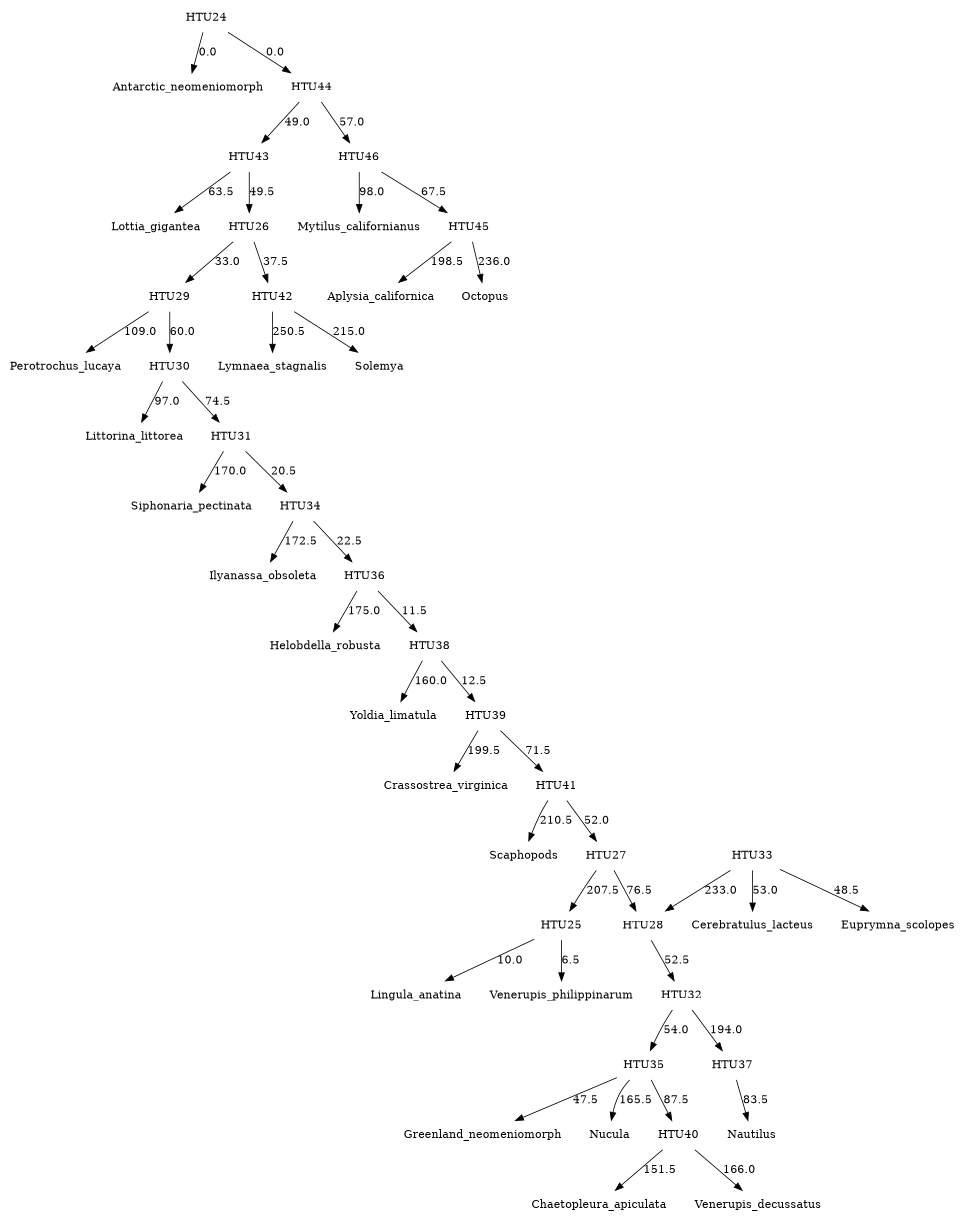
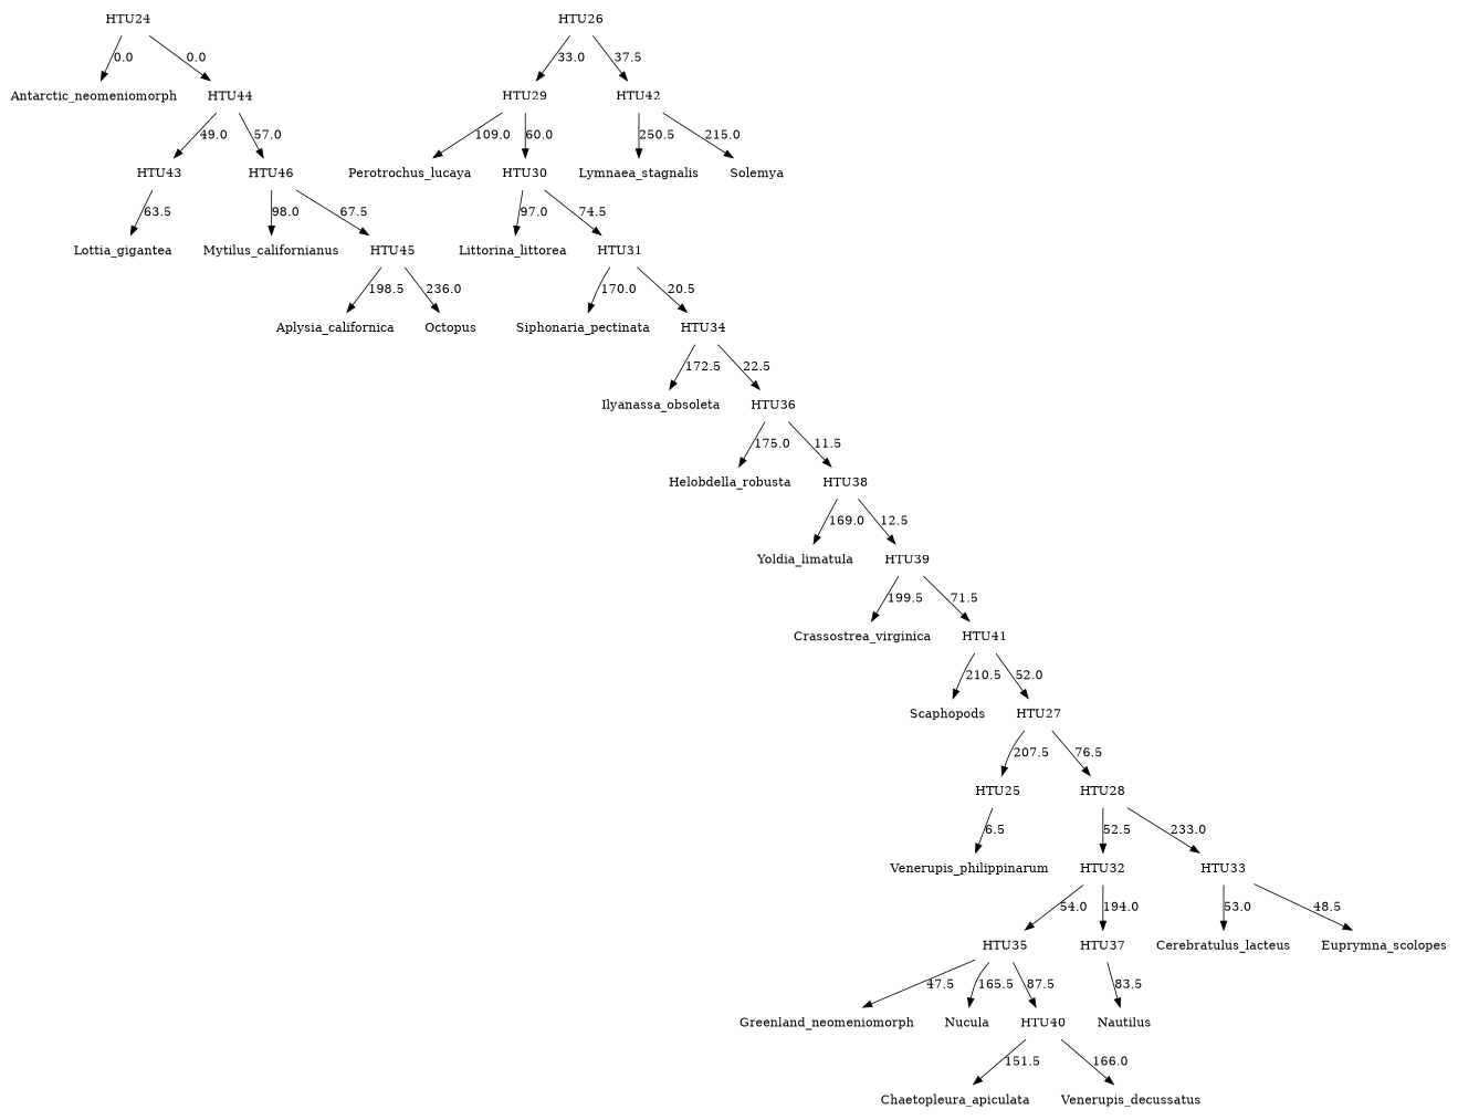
  digraph {
    rankdir=TB
    node [shape=none]
    n1 [label=Antarctic_neomeniomorph]
    n2 [label=Aplysia_californica]
    n3 [label=Cerebratulus_lacteus]
    n4 [label=Chaetopleura_apiculata]
    n5 [label=Crassostrea_virginica]
    n6 [label=Euprymna_scolopes]
    n7 [label=Greenland_neomeniomorph]
    n8 [label=Helobdella_robusta]
    n9 [label=Ilyanassa_obsoleta]
-   n10 [label=Lingula_anatina]
    n11 [label=Littorina_littorea]
    n12 [label=Lottia_gigantea]
    n13 [label=Lymnaea_stagnalis]
    n14 [label=Mytilus_californianus]
    n15 [label=Nautilus]
    n16 [label=Nucula]
    n17 [label=Octopus]
    n18 [label=Perotrochus_lucaya]
    n19 [label=Scaphopods]
    n20 [label=Siphonaria_pectinata]
    n21 [label=Solemya]
    n22 [label=Venerupis_decussatus]
    n23 [label=Venerupis_philippinarum]
    n24 [label=Yoldia_limatula]
    n25 [label=HTU24]
    n26 [label=HTU44]
    n27 [label=HTU43]
    n28 [label=HTU46]
    n29 [label=HTU25]
    n30 [label=HTU26]
    n31 [label=HTU29]
    n32 [label=HTU42]
    n33 [label=HTU30]
    n34 [label=HTU27]
    n35 [label=HTU28]
    n36 [label=HTU32]
    n37 [label=HTU33]
    n38 [label=HTU35]
    n39 [label=HTU37]
    n40 [label=HTU31]
    n41 [label=HTU34]
    n42 [label=HTU36]
    n43 [label=HTU40]
    n44 [label=HTU38]
    n45 [label=HTU39]
    n46 [label=HTU41]
    n47 [label=HTU45]
    n25 -> n1 [label=0.0]
    n25 -> n26 [label=0.0]
    n26 -> n27 [label=49.0]
    n26 -> n28 [label=57.0]
    n27 -> n12 [label=63.5]
-   n27 -> n30 [label=49.5]
    n28 -> n14 [label=98.0]
    n28 -> n47 [label=67.5]
-   n29 -> n10 [label=10.0]
    n29 -> n23 [label=6.5]
    n30 -> n31 [label=33.0]
    n30 -> n32 [label=37.5]
    n31 -> n18 [label=109.0]
    n31 -> n33 [label=60.0]
    n32 -> n13 [label=250.5]
    n32 -> n21 [label=215.0]
    n33 -> n11 [label=97.0]
    n33 -> n40 [label=74.5]
    n34 -> n29 [label=207.5]
    n34 -> n35 [label=76.5]
    n35 -> n36 [label=52.5]
-   n37 -> n35 [label=233.0]
+   n35 -> n37 [label=233.0]
    n36 -> n38 [label=54.0]
    n36 -> n39 [label=194.0]
    n37 -> n3 [label=53.0]
    n37 -> n6 [label=48.5]
    n38 -> n7 [label=47.5]
    n38 -> n16 [label=165.5]
    n38 -> n43 [label=87.5]
    n39 -> n15 [label=83.5]
    n40 -> n20 [label=170.0]
    n40 -> n41 [label=20.5]
    n41 -> n9 [label=172.5]
    n41 -> n42 [label=22.5]
    n42 -> n8 [label=175.0]
    n42 -> n44 [label=11.5]
    n43 -> n4 [label=151.5]
    n43 -> n22 [label=166.0]
-   n44 -> n24 [label=160.0]
+   n44 -> n24 [label=169.0]
    n44 -> n45 [label=12.5]
    n45 -> n5 [label=199.5]
    n45 -> n46 [label=71.5]
    n46 -> n19 [label=210.5]
    n46 -> n34 [label=52.0]
    n47 -> n2 [label=198.5]
    n47 -> n17 [label=236.0]
  }
